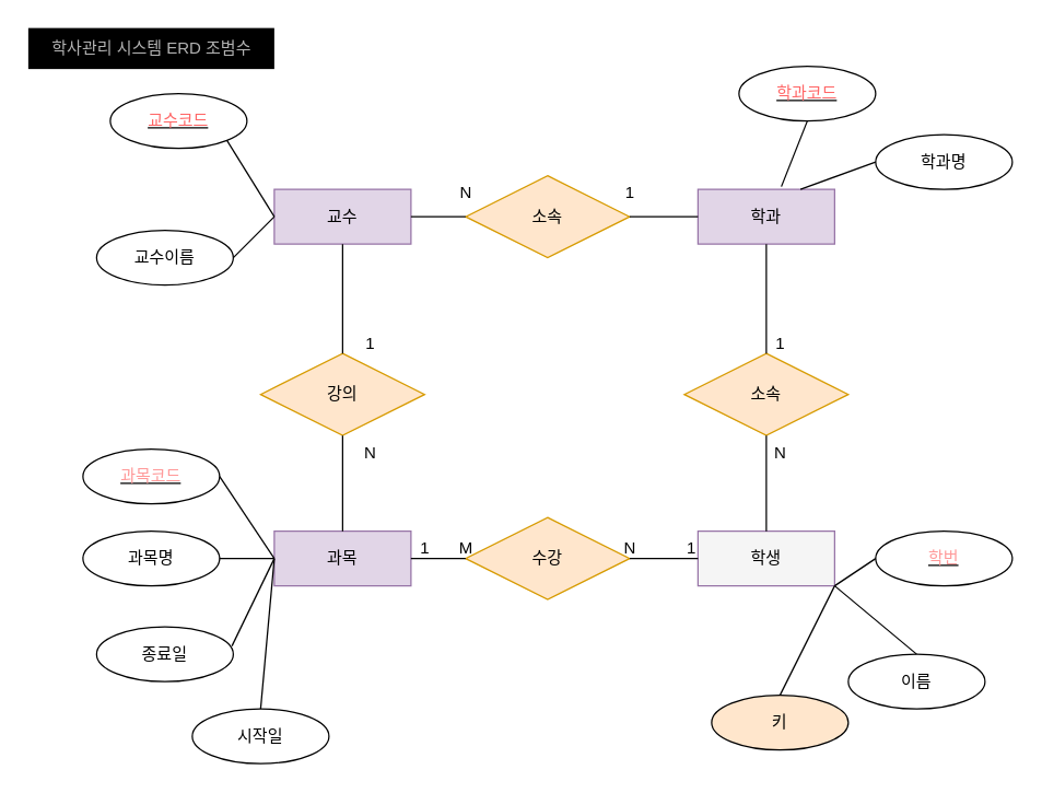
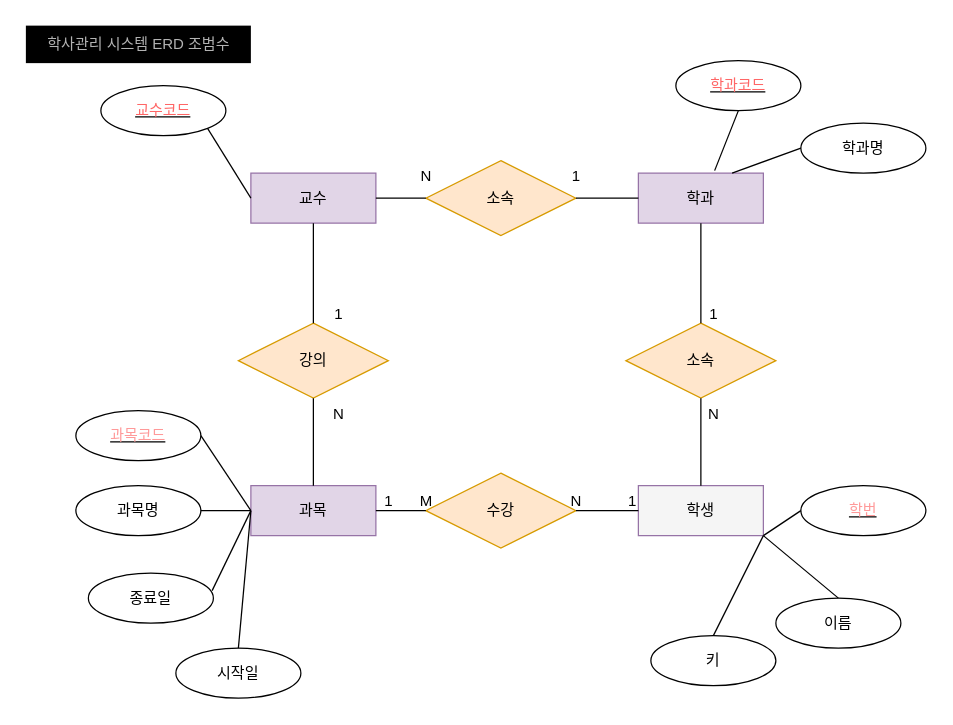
  <mxCell id="0" />
  <mxCell id="1" parent="0" />
  <mxCell id="2" value="학생" style="whiteSpace=wrap;html=1;align=center;fillColor=#f5f5f5;strokeColor=#9673a6;" vertex="1" parent="1"><mxGeometry x="510" y="388" width="100" height="40" as="geometry" /></mxCell>
  <mxCell id="3" value="과목" style="whiteSpace=wrap;html=1;align=center;fillColor=#e1d5e7;strokeColor=#9673a6;" vertex="1" parent="1"><mxGeometry x="200" y="388" width="100" height="40" as="geometry" /></mxCell>
  <mxCell id="4" value="교수" style="whiteSpace=wrap;html=1;align=center;fillColor=#e1d5e7;strokeColor=#9673a6;" vertex="1" parent="1"><mxGeometry x="200" y="138" width="100" height="40" as="geometry" /></mxCell>
  <mxCell id="5" value="학과" style="whiteSpace=wrap;html=1;align=center;fillColor=#e1d5e7;strokeColor=#9673a6;" vertex="1" parent="1"><mxGeometry x="510" y="138" width="100" height="40" as="geometry" /></mxCell>
  <mxCell id="6" value="수강" style="shape=rhombus;perimeter=rhombusPerimeter;whiteSpace=wrap;html=1;align=center;fillColor=#ffe6cc;strokeColor=#d79b00;" vertex="1" parent="1"><mxGeometry x="340" y="378" width="120" height="60" as="geometry" /></mxCell>
  <mxCell id="7" value="소속" style="shape=rhombus;perimeter=rhombusPerimeter;whiteSpace=wrap;html=1;align=center;fillColor=#ffe6cc;strokeColor=#d79b00;" vertex="1" parent="1"><mxGeometry x="500" y="258" width="120" height="60" as="geometry" /></mxCell>
  <mxCell id="8" value="강의" style="shape=rhombus;perimeter=rhombusPerimeter;whiteSpace=wrap;html=1;align=center;fillColor=#ffe6cc;strokeColor=#d79b00;" vertex="1" parent="1"><mxGeometry x="190" y="258" width="120" height="60" as="geometry" /></mxCell>
  <mxCell id="9" value="소속" style="shape=rhombus;perimeter=rhombusPerimeter;whiteSpace=wrap;html=1;align=center;fillColor=#ffe6cc;strokeColor=#d79b00;" vertex="1" parent="1"><mxGeometry x="340" y="128" width="120" height="60" as="geometry" /></mxCell>
  <mxCell id="10" value="시작일" style="ellipse;whiteSpace=wrap;html=1;align=center;" vertex="1" parent="1"><mxGeometry x="140" y="518" width="100" height="40" as="geometry" /></mxCell>
  <mxCell id="11" value="종료일" style="ellipse;whiteSpace=wrap;html=1;align=center;" vertex="1" parent="1"><mxGeometry x="70" y="458" width="100" height="40" as="geometry" /></mxCell>
  <mxCell id="12" value="학과명" style="ellipse;whiteSpace=wrap;html=1;align=center;" vertex="1" parent="1"><mxGeometry x="640" y="98" width="100" height="40" as="geometry" /></mxCell>
  <mxCell id="13" value="이름" style="ellipse;whiteSpace=wrap;html=1;align=center;" vertex="1" parent="1"><mxGeometry x="620" y="478" width="100" height="40" as="geometry" /></mxCell>
- <mxCell id="14" value="키" style="ellipse;whiteSpace=wrap;html=1;align=center;fillColor=#ffe6cc;" vertex="1" parent="1"><mxGeometry x="520" y="508" width="100" height="40" as="geometry" /></mxCell>
+ <mxCell id="14" value="키" style="ellipse;whiteSpace=wrap;html=1;align=center;" vertex="1" parent="1"><mxGeometry x="520" y="508" width="100" height="40" as="geometry" /></mxCell>
  <mxCell id="15" value="과목명" style="ellipse;whiteSpace=wrap;html=1;align=center;" vertex="1" parent="1"><mxGeometry x="60" y="388" width="100" height="40" as="geometry" /></mxCell>
- <mxCell id="16" value="교수이름" style="ellipse;whiteSpace=wrap;html=1;align=center;" vertex="1" parent="1"><mxGeometry x="70" y="168" width="100" height="40" as="geometry" /></mxCell>
  <mxCell id="17" value="&lt;font color=&quot;#ff9999&quot;&gt;과목코드&lt;/font&gt;" style="ellipse;whiteSpace=wrap;html=1;align=center;fontStyle=4;" vertex="1" parent="1"><mxGeometry x="60" y="328" width="100" height="40" as="geometry" /></mxCell>
  <mxCell id="18" value="&lt;font color=&quot;#ff6666&quot;&gt;교수코드&lt;/font&gt;" style="ellipse;whiteSpace=wrap;html=1;align=center;fontStyle=4;" vertex="1" parent="1"><mxGeometry x="80" y="68" width="100" height="40" as="geometry" /></mxCell>
  <mxCell id="19" value="&lt;font color=&quot;#ff9999&quot;&gt;학번&lt;/font&gt;" style="ellipse;whiteSpace=wrap;html=1;align=center;fontStyle=4;" vertex="1" parent="1"><mxGeometry x="640" y="388" width="100" height="40" as="geometry" /></mxCell>
  <mxCell id="20" value="&lt;font color=&quot;#ff6666&quot;&gt;학과코드&lt;/font&gt;" style="ellipse;whiteSpace=wrap;html=1;align=center;fontStyle=4;" vertex="1" parent="1"><mxGeometry x="540" y="48" width="100" height="40" as="geometry" /></mxCell>
  <mxCell id="21" value="" style="endArrow=none;html=1;rounded=0;entryX=0.5;entryY=1;entryDx=0;entryDy=0;exitX=0.5;exitY=0;exitDx=0;exitDy=0;" edge="1" parent="1" source="8" target="4"><mxGeometry width="50" height="50" relative="1" as="geometry"><mxPoint x="370" y="368" as="sourcePoint" /><mxPoint x="420" y="318" as="targetPoint" /></mxGeometry></mxCell>
  <mxCell id="22" value="" style="endArrow=none;html=1;rounded=0;entryX=0;entryY=0.5;entryDx=0;entryDy=0;exitX=1;exitY=0.5;exitDx=0;exitDy=0;" edge="1" parent="1" source="4" target="9"><mxGeometry width="50" height="50" relative="1" as="geometry"><mxPoint x="260" y="268" as="sourcePoint" /><mxPoint x="260" y="188" as="targetPoint" /></mxGeometry></mxCell>
  <mxCell id="23" value="" style="endArrow=none;html=1;rounded=0;entryX=0;entryY=0.5;entryDx=0;entryDy=0;" edge="1" parent="1" source="9" target="5"><mxGeometry width="50" height="50" relative="1" as="geometry"><mxPoint x="270" y="278" as="sourcePoint" /><mxPoint x="270" y="198" as="targetPoint" /></mxGeometry></mxCell>
  <mxCell id="24" value="" style="endArrow=none;html=1;rounded=0;entryX=0.5;entryY=0;entryDx=0;entryDy=0;exitX=0.5;exitY=1;exitDx=0;exitDy=0;" edge="1" parent="1" source="5" target="7"><mxGeometry width="50" height="50" relative="1" as="geometry"><mxPoint x="315.56" y="281.89" as="sourcePoint" /><mxPoint x="510.004" y="274.112" as="targetPoint" /></mxGeometry></mxCell>
  <mxCell id="25" value="" style="endArrow=none;html=1;rounded=0;entryX=0.5;entryY=1;entryDx=0;entryDy=0;exitX=0.5;exitY=0;exitDx=0;exitDy=0;" edge="1" parent="1" source="3" target="8"><mxGeometry width="50" height="50" relative="1" as="geometry"><mxPoint x="290" y="298" as="sourcePoint" /><mxPoint x="290" y="218" as="targetPoint" /></mxGeometry></mxCell>
  <mxCell id="26" value="" style="endArrow=none;html=1;rounded=0;entryX=0;entryY=0.5;entryDx=0;entryDy=0;exitX=1;exitY=0.5;exitDx=0;exitDy=0;" edge="1" parent="1" source="3" target="6"><mxGeometry width="50" height="50" relative="1" as="geometry"><mxPoint x="300" y="308" as="sourcePoint" /><mxPoint x="300" y="228" as="targetPoint" /></mxGeometry></mxCell>
  <mxCell id="27" value="" style="endArrow=none;html=1;rounded=0;entryX=0;entryY=0.5;entryDx=0;entryDy=0;exitX=1;exitY=0.5;exitDx=0;exitDy=0;" edge="1" parent="1" source="6" target="2"><mxGeometry width="50" height="50" relative="1" as="geometry"><mxPoint x="310" y="318" as="sourcePoint" /><mxPoint x="310" y="238" as="targetPoint" /></mxGeometry></mxCell>
  <mxCell id="28" value="" style="endArrow=none;html=1;rounded=0;entryX=0.5;entryY=1;entryDx=0;entryDy=0;exitX=0.5;exitY=0;exitDx=0;exitDy=0;" edge="1" parent="1" source="2" target="7"><mxGeometry width="50" height="50" relative="1" as="geometry"><mxPoint x="320" y="328" as="sourcePoint" /><mxPoint x="320" y="248" as="targetPoint" /></mxGeometry></mxCell>
  <mxCell id="29" value="" style="endArrow=none;html=1;rounded=0;entryX=1;entryY=1;entryDx=0;entryDy=0;exitX=0;exitY=0.5;exitDx=0;exitDy=0;" edge="1" parent="1" source="4" target="18"><mxGeometry width="50" height="50" relative="1" as="geometry"><mxPoint x="330" y="338" as="sourcePoint" /><mxPoint x="330" y="258" as="targetPoint" /></mxGeometry></mxCell>
- <mxCell id="30" value="" style="endArrow=none;html=1;rounded=0;entryX=0;entryY=0.5;entryDx=0;entryDy=0;exitX=1;exitY=0.5;exitDx=0;exitDy=0;" edge="1" parent="1" source="16" target="4"><mxGeometry width="50" height="50" relative="1" as="geometry"><mxPoint x="340" y="348" as="sourcePoint" /><mxPoint x="340" y="268" as="targetPoint" /></mxGeometry></mxCell>
  <mxCell id="31" value="" style="endArrow=none;html=1;rounded=0;entryX=0.5;entryY=1;entryDx=0;entryDy=0;exitX=0.61;exitY=-0.05;exitDx=0;exitDy=0;exitPerimeter=0;" edge="1" parent="1" source="5" target="20"><mxGeometry width="50" height="50" relative="1" as="geometry"><mxPoint x="350" y="358" as="sourcePoint" /><mxPoint x="350" y="278" as="targetPoint" /></mxGeometry></mxCell>
  <mxCell id="32" value="" style="endArrow=none;html=1;rounded=0;entryX=0;entryY=0.5;entryDx=0;entryDy=0;exitX=0.75;exitY=0;exitDx=0;exitDy=0;" edge="1" parent="1" source="5" target="12"><mxGeometry width="50" height="50" relative="1" as="geometry"><mxPoint x="360" y="368" as="sourcePoint" /><mxPoint x="360" y="288" as="targetPoint" /></mxGeometry></mxCell>
  <mxCell id="33" value="" style="endArrow=none;html=1;rounded=0;entryX=1;entryY=0.5;entryDx=0;entryDy=0;" edge="1" parent="1" target="17"><mxGeometry width="50" height="50" relative="1" as="geometry"><mxPoint x="200" y="408" as="sourcePoint" /><mxPoint x="370" y="298" as="targetPoint" /></mxGeometry></mxCell>
  <mxCell id="34" value="" style="endArrow=none;html=1;rounded=0;entryX=1;entryY=0.5;entryDx=0;entryDy=0;" edge="1" parent="1" target="15"><mxGeometry width="50" height="50" relative="1" as="geometry"><mxPoint x="200" y="408" as="sourcePoint" /><mxPoint x="380" y="308" as="targetPoint" /></mxGeometry></mxCell>
  <mxCell id="35" value="" style="endArrow=none;html=1;rounded=0;entryX=0.99;entryY=0.35;entryDx=0;entryDy=0;exitX=0;exitY=0.5;exitDx=0;exitDy=0;entryPerimeter=0;" edge="1" parent="1" source="3" target="11"><mxGeometry width="50" height="50" relative="1" as="geometry"><mxPoint x="390" y="398" as="sourcePoint" /><mxPoint x="390" y="318" as="targetPoint" /></mxGeometry></mxCell>
  <mxCell id="36" value="" style="endArrow=none;html=1;rounded=0;entryX=0.5;entryY=0;entryDx=0;entryDy=0;" edge="1" parent="1" target="10"><mxGeometry width="50" height="50" relative="1" as="geometry"><mxPoint x="200" y="408" as="sourcePoint" /><mxPoint x="400" y="328" as="targetPoint" /></mxGeometry></mxCell>
  <mxCell id="37" value="" style="endArrow=none;html=1;rounded=0;entryX=1;entryY=1;entryDx=0;entryDy=0;exitX=0.5;exitY=0;exitDx=0;exitDy=0;" edge="1" parent="1" source="13" target="2"><mxGeometry width="50" height="50" relative="1" as="geometry"><mxPoint x="410" y="418" as="sourcePoint" /><mxPoint x="410" y="338" as="targetPoint" /></mxGeometry></mxCell>
  <mxCell id="38" value="" style="endArrow=none;html=1;rounded=0;entryX=1;entryY=1;entryDx=0;entryDy=0;exitX=0.5;exitY=0;exitDx=0;exitDy=0;" edge="1" parent="1" source="14" target="2"><mxGeometry width="50" height="50" relative="1" as="geometry"><mxPoint x="420" y="428" as="sourcePoint" /><mxPoint x="420" y="348" as="targetPoint" /></mxGeometry></mxCell>
  <mxCell id="39" value="" style="endArrow=none;html=1;rounded=0;entryX=0;entryY=0.5;entryDx=0;entryDy=0;exitX=1;exitY=1;exitDx=0;exitDy=0;" edge="1" parent="1" source="2" target="19"><mxGeometry width="50" height="50" relative="1" as="geometry"><mxPoint x="430" y="438" as="sourcePoint" /><mxPoint x="430" y="358" as="targetPoint" /></mxGeometry></mxCell>
  <mxCell id="40" value="1" style="text;html=1;align=center;verticalAlign=middle;resizable=0;points=[];autosize=1;strokeColor=none;fillColor=none;" vertex="1" parent="1"><mxGeometry x="255" y="236" width="30" height="30" as="geometry" /></mxCell>
  <mxCell id="41" value="N" style="text;html=1;align=center;verticalAlign=middle;resizable=0;points=[];autosize=1;strokeColor=none;fillColor=none;" vertex="1" parent="1"><mxGeometry x="255" y="316" width="30" height="30" as="geometry" /></mxCell>
  <mxCell id="42" value="1" style="text;html=1;align=center;verticalAlign=middle;resizable=0;points=[];autosize=1;strokeColor=none;fillColor=none;" vertex="1" parent="1"><mxGeometry x="295" y="386" width="30" height="30" as="geometry" /></mxCell>
  <mxCell id="43" value="M" style="text;html=1;align=center;verticalAlign=middle;resizable=0;points=[];autosize=1;strokeColor=none;fillColor=none;" vertex="1" parent="1"><mxGeometry x="325" y="386" width="30" height="30" as="geometry" /></mxCell>
  <mxCell id="44" value="N" style="text;html=1;align=center;verticalAlign=middle;resizable=0;points=[];autosize=1;strokeColor=none;fillColor=none;" vertex="1" parent="1"><mxGeometry x="445" y="386" width="30" height="30" as="geometry" /></mxCell>
  <mxCell id="45" value="1" style="text;html=1;align=center;verticalAlign=middle;resizable=0;points=[];autosize=1;strokeColor=none;fillColor=none;" vertex="1" parent="1"><mxGeometry x="490" y="386" width="30" height="30" as="geometry" /></mxCell>
  <mxCell id="46" value="N" style="text;html=1;align=center;verticalAlign=middle;resizable=0;points=[];autosize=1;strokeColor=none;fillColor=none;" vertex="1" parent="1"><mxGeometry x="555" y="316" width="30" height="30" as="geometry" /></mxCell>
  <mxCell id="47" value="1" style="text;html=1;align=center;verticalAlign=middle;resizable=0;points=[];autosize=1;strokeColor=none;fillColor=none;" vertex="1" parent="1"><mxGeometry x="555" y="236" width="30" height="30" as="geometry" /></mxCell>
  <mxCell id="48" value="1" style="text;html=1;align=center;verticalAlign=middle;resizable=0;points=[];autosize=1;strokeColor=none;fillColor=none;" vertex="1" parent="1"><mxGeometry x="445" y="126" width="30" height="30" as="geometry" /></mxCell>
  <mxCell id="49" value="N" style="text;html=1;align=center;verticalAlign=middle;resizable=0;points=[];autosize=1;strokeColor=none;fillColor=none;" vertex="1" parent="1"><mxGeometry x="325" y="126" width="30" height="30" as="geometry" /></mxCell>
  <mxCell id="50" value="&lt;font color=&quot;#b3b3b3&quot;&gt;학사관리 시스템 ERD 조범수&lt;/font&gt;" style="text;html=1;align=center;verticalAlign=middle;resizable=0;points=[];autosize=1;strokeColor=none;fillColor=#000000;" vertex="1" parent="1"><mxGeometry x="20" y="20" width="180" height="30" as="geometry" /></mxCell>
